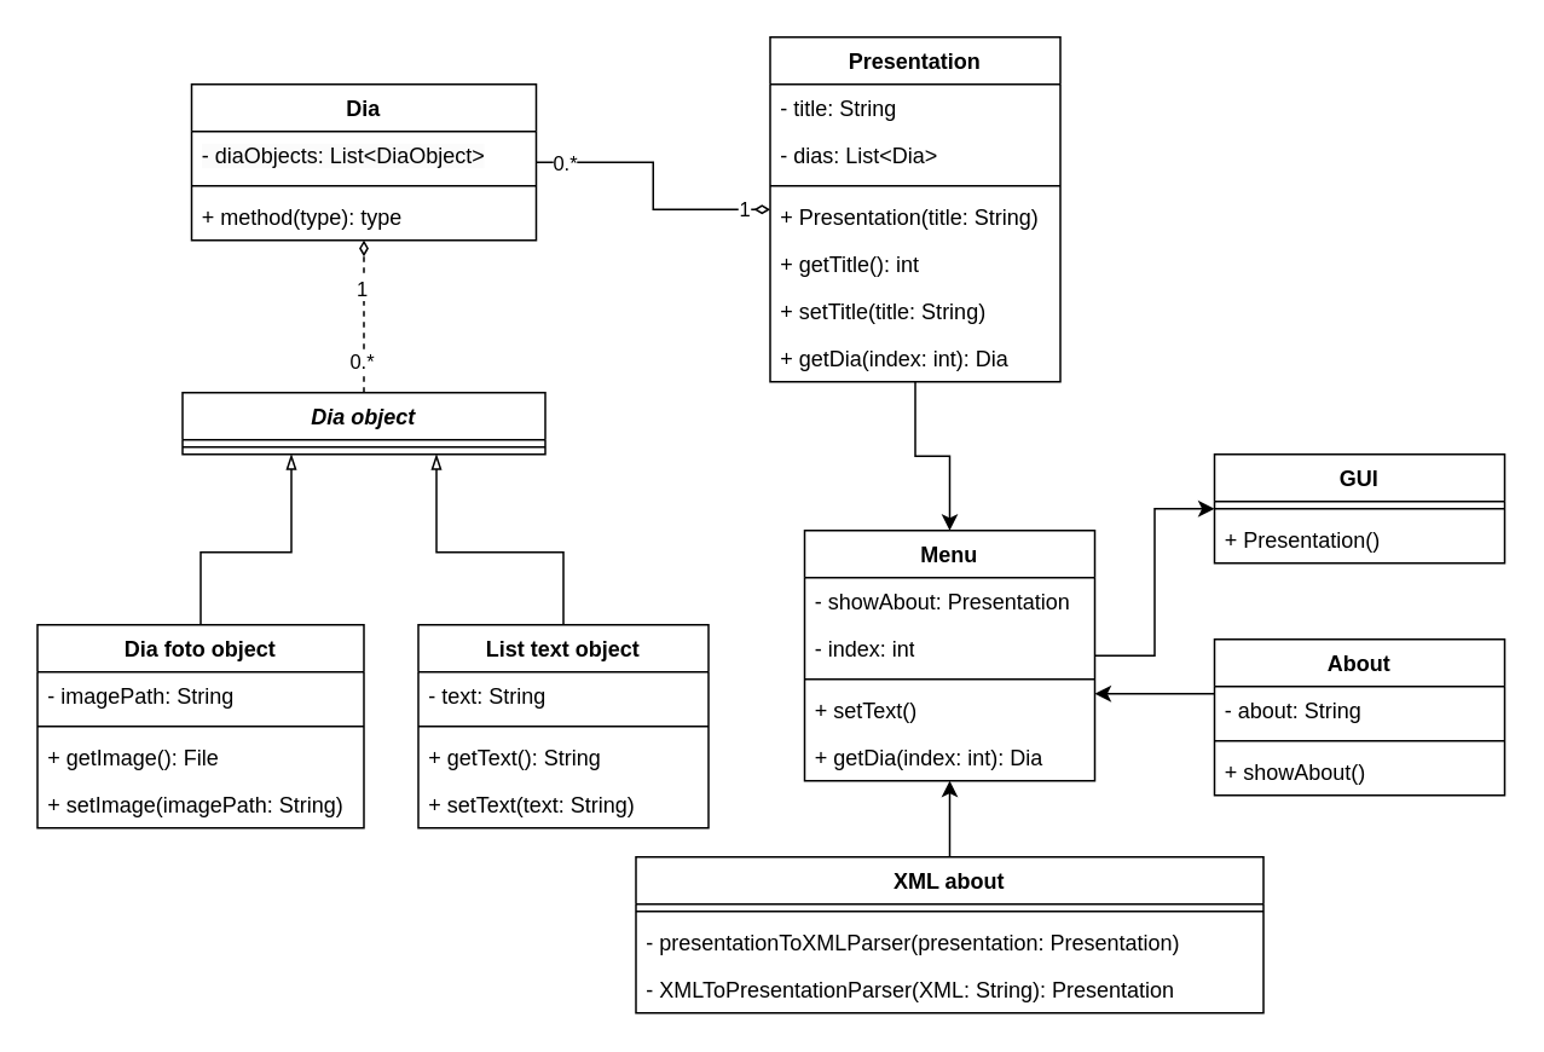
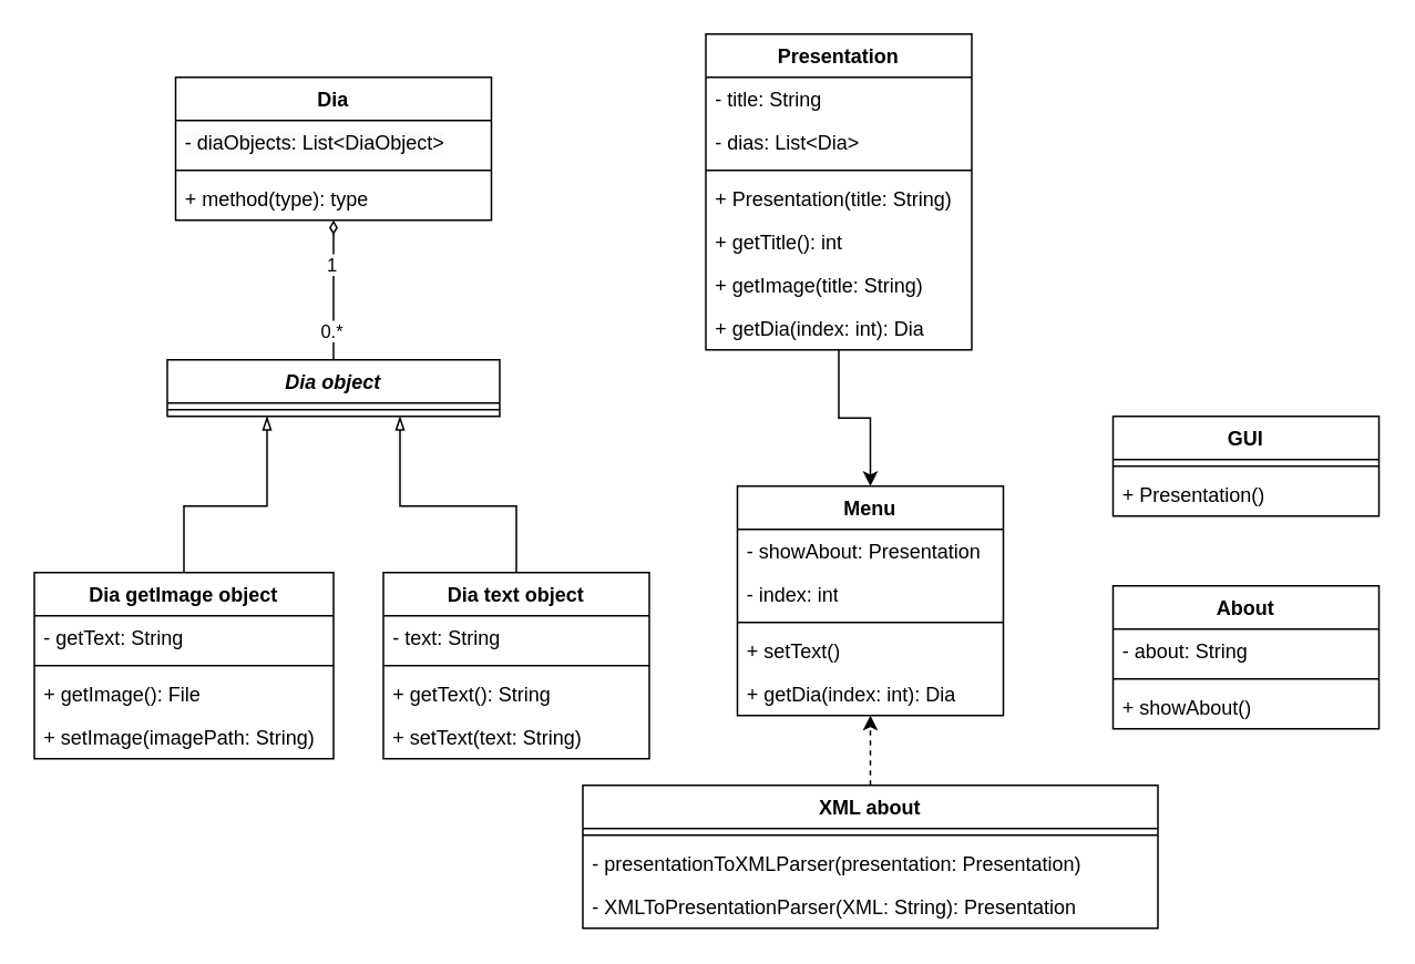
  <mxCell id="0" />
  <mxCell id="1" parent="0" />
- <mxCell id="2" style="edgeStyle=orthogonalEdgeStyle;rounded=0;orthogonalLoop=1;jettySize=auto;html=1;endArrow=diamondThin;endFill=0;targetPerimeterSpacing=0;dashed=1;" edge="1" parent="1" source="3" target="43"><mxGeometry relative="1" as="geometry"><mxPoint x="220" y="106" as="targetPoint" /></mxGeometry></mxCell>
+ <mxCell id="2" style="edgeStyle=orthogonalEdgeStyle;rounded=0;orthogonalLoop=1;jettySize=auto;html=1;endArrow=diamondThin;endFill=0;targetPerimeterSpacing=0;" edge="1" parent="1" source="3" target="43"><mxGeometry relative="1" as="geometry"><mxPoint x="220" y="106" as="targetPoint" /></mxGeometry></mxCell>
  <mxCell id="3" value="&lt;i&gt;Dia object&lt;/i&gt;" style="swimlane;fontStyle=1;align=center;verticalAlign=top;childLayout=stackLayout;horizontal=1;startSize=26;horizontalStack=0;resizeParent=1;resizeParentMax=0;resizeLast=0;collapsible=1;marginBottom=0;whiteSpace=wrap;html=1;" vertex="1" parent="1"><mxGeometry x="100" y="216" width="200" height="34" as="geometry" /></mxCell>
  <mxCell id="4" value="" style="line;strokeWidth=1;fillColor=none;align=left;verticalAlign=middle;spacingTop=-1;spacingLeft=3;spacingRight=3;rotatable=0;labelPosition=right;points=[];portConstraint=eastwest;strokeColor=inherit;" vertex="1" parent="3"><mxGeometry y="26" width="200" height="8" as="geometry" /></mxCell>
- <mxCell id="5" style="edgeStyle=orthogonalEdgeStyle;rounded=0;orthogonalLoop=1;jettySize=auto;html=1;" edge="1" parent="1" source="6" target="35"><mxGeometry relative="1" as="geometry" /></mxCell>
+ <mxCell id="5" style="edgeStyle=orthogonalEdgeStyle;rounded=0;orthogonalLoop=1;jettySize=auto;html=1;dashed=1;" edge="1" parent="1" source="6" target="35"><mxGeometry relative="1" as="geometry" /></mxCell>
  <mxCell id="6" value="XML about" style="swimlane;fontStyle=1;align=center;verticalAlign=top;childLayout=stackLayout;horizontal=1;startSize=26;horizontalStack=0;resizeParent=1;resizeParentMax=0;resizeLast=0;collapsible=1;marginBottom=0;whiteSpace=wrap;html=1;" vertex="1" parent="1"><mxGeometry x="350" y="472" width="346" height="86" as="geometry" /></mxCell>
  <mxCell id="7" value="" style="line;strokeWidth=1;fillColor=none;align=left;verticalAlign=middle;spacingTop=-1;spacingLeft=3;spacingRight=3;rotatable=0;labelPosition=right;points=[];portConstraint=eastwest;strokeColor=inherit;" vertex="1" parent="6"><mxGeometry y="26" width="346" height="8" as="geometry" /></mxCell>
  <mxCell id="8" value="- presentationToXMLParser(presentation: Presentation)" style="text;strokeColor=none;fillColor=none;align=left;verticalAlign=top;spacingLeft=4;spacingRight=4;overflow=hidden;rotatable=0;points=[[0,0.5],[1,0.5]];portConstraint=eastwest;whiteSpace=wrap;html=1;" vertex="1" parent="6"><mxGeometry y="34" width="346" height="26" as="geometry" /></mxCell>
  <mxCell id="9" value="- XMLToPresentationParser(XML: String): Presentation" style="text;strokeColor=none;fillColor=none;align=left;verticalAlign=top;spacingLeft=4;spacingRight=4;overflow=hidden;rotatable=0;points=[[0,0.5],[1,0.5]];portConstraint=eastwest;whiteSpace=wrap;html=1;" vertex="1" parent="6"><mxGeometry y="60" width="346" height="26" as="geometry" /></mxCell>
  <mxCell id="10" style="edgeStyle=orthogonalEdgeStyle;rounded=0;orthogonalLoop=1;jettySize=auto;html=1;" edge="1" parent="1" source="11" target="35"><mxGeometry relative="1" as="geometry"><mxPoint x="523" y="236" as="sourcePoint" /></mxGeometry></mxCell>
  <mxCell id="11" value="Presentation" style="swimlane;fontStyle=1;align=center;verticalAlign=top;childLayout=stackLayout;horizontal=1;startSize=26;horizontalStack=0;resizeParent=1;resizeParentMax=0;resizeLast=0;collapsible=1;marginBottom=0;whiteSpace=wrap;html=1;" vertex="1" parent="1"><mxGeometry x="424" y="20" width="160" height="190" as="geometry" /></mxCell>
  <mxCell id="12" value="- title: String" style="text;strokeColor=none;fillColor=none;align=left;verticalAlign=top;spacingLeft=4;spacingRight=4;overflow=hidden;rotatable=0;points=[[0,0.5],[1,0.5]];portConstraint=eastwest;whiteSpace=wrap;html=1;" vertex="1" parent="11"><mxGeometry y="26" width="160" height="26" as="geometry" /></mxCell>
  <mxCell id="13" value="- dias: List&amp;lt;Dia&amp;gt;" style="text;strokeColor=none;fillColor=none;align=left;verticalAlign=top;spacingLeft=4;spacingRight=4;overflow=hidden;rotatable=0;points=[[0,0.5],[1,0.5]];portConstraint=eastwest;whiteSpace=wrap;html=1;" vertex="1" parent="11"><mxGeometry y="52" width="160" height="26" as="geometry" /></mxCell>
  <mxCell id="14" value="" style="line;strokeWidth=1;fillColor=none;align=left;verticalAlign=middle;spacingTop=-1;spacingLeft=3;spacingRight=3;rotatable=0;labelPosition=right;points=[];portConstraint=eastwest;strokeColor=inherit;" vertex="1" parent="11"><mxGeometry y="78" width="160" height="8" as="geometry" /></mxCell>
  <mxCell id="15" value="+ Presentation(title: String)" style="text;strokeColor=none;fillColor=none;align=left;verticalAlign=top;spacingLeft=4;spacingRight=4;overflow=hidden;rotatable=0;points=[[0,0.5],[1,0.5]];portConstraint=eastwest;whiteSpace=wrap;html=1;" vertex="1" parent="11"><mxGeometry y="86" width="160" height="26" as="geometry" /></mxCell>
  <mxCell id="16" value="+ getTitle(): int" style="text;strokeColor=none;fillColor=none;align=left;verticalAlign=top;spacingLeft=4;spacingRight=4;overflow=hidden;rotatable=0;points=[[0,0.5],[1,0.5]];portConstraint=eastwest;whiteSpace=wrap;html=1;" vertex="1" parent="11"><mxGeometry y="112" width="160" height="26" as="geometry" /></mxCell>
- <mxCell id="17" value="+ setTitle(title: String)" style="text;strokeColor=none;fillColor=none;align=left;verticalAlign=top;spacingLeft=4;spacingRight=4;overflow=hidden;rotatable=0;points=[[0,0.5],[1,0.5]];portConstraint=eastwest;whiteSpace=wrap;html=1;" vertex="1" parent="11"><mxGeometry y="138" width="160" height="26" as="geometry" /></mxCell>
+ <mxCell id="17" value="+ getImage(title: String)" style="text;strokeColor=none;fillColor=none;align=left;verticalAlign=top;spacingLeft=4;spacingRight=4;overflow=hidden;rotatable=0;points=[[0,0.5],[1,0.5]];portConstraint=eastwest;whiteSpace=wrap;html=1;" vertex="1" parent="11"><mxGeometry y="138" width="160" height="26" as="geometry" /></mxCell>
  <mxCell id="18" value="+ getDia(index: int): Dia" style="text;strokeColor=none;fillColor=none;align=left;verticalAlign=top;spacingLeft=4;spacingRight=4;overflow=hidden;rotatable=0;points=[[0,0.5],[1,0.5]];portConstraint=eastwest;whiteSpace=wrap;html=1;" vertex="1" parent="11"><mxGeometry y="164" width="160" height="26" as="geometry" /></mxCell>
  <mxCell id="19" style="edgeStyle=orthogonalEdgeStyle;rounded=0;orthogonalLoop=1;jettySize=auto;html=1;endArrow=blockThin;endFill=0;" edge="1" parent="1" source="20" target="3"><mxGeometry relative="1" as="geometry"><Array as="points"><mxPoint x="110" y="304" /><mxPoint x="160" y="304" /></Array></mxGeometry></mxCell>
- <mxCell id="20" value="Dia foto object" style="swimlane;fontStyle=1;align=center;verticalAlign=top;childLayout=stackLayout;horizontal=1;startSize=26;horizontalStack=0;resizeParent=1;resizeParentMax=0;resizeLast=0;collapsible=1;marginBottom=0;whiteSpace=wrap;html=1;" vertex="1" parent="1"><mxGeometry x="20" y="344" width="180" height="112" as="geometry" /></mxCell>
- <mxCell id="21" value="- imagePath: String" style="text;strokeColor=none;fillColor=none;align=left;verticalAlign=top;spacingLeft=4;spacingRight=4;overflow=hidden;rotatable=0;points=[[0,0.5],[1,0.5]];portConstraint=eastwest;whiteSpace=wrap;html=1;" vertex="1" parent="20"><mxGeometry y="26" width="180" height="26" as="geometry" /></mxCell>
+ <mxCell id="20" value="Dia getImage object" style="swimlane;fontStyle=1;align=center;verticalAlign=top;childLayout=stackLayout;horizontal=1;startSize=26;horizontalStack=0;resizeParent=1;resizeParentMax=0;resizeLast=0;collapsible=1;marginBottom=0;whiteSpace=wrap;html=1;" vertex="1" parent="1"><mxGeometry x="20" y="344" width="180" height="112" as="geometry" /></mxCell>
+ <mxCell id="21" value="- getText: String" style="text;strokeColor=none;fillColor=none;align=left;verticalAlign=top;spacingLeft=4;spacingRight=4;overflow=hidden;rotatable=0;points=[[0,0.5],[1,0.5]];portConstraint=eastwest;whiteSpace=wrap;html=1;" vertex="1" parent="20"><mxGeometry y="26" width="180" height="26" as="geometry" /></mxCell>
  <mxCell id="22" value="" style="line;strokeWidth=1;fillColor=none;align=left;verticalAlign=middle;spacingTop=-1;spacingLeft=3;spacingRight=3;rotatable=0;labelPosition=right;points=[];portConstraint=eastwest;strokeColor=inherit;" vertex="1" parent="20"><mxGeometry y="52" width="180" height="8" as="geometry" /></mxCell>
  <mxCell id="23" value="+ getImage(): File" style="text;strokeColor=none;fillColor=none;align=left;verticalAlign=top;spacingLeft=4;spacingRight=4;overflow=hidden;rotatable=0;points=[[0,0.5],[1,0.5]];portConstraint=eastwest;whiteSpace=wrap;html=1;" vertex="1" parent="20"><mxGeometry y="60" width="180" height="26" as="geometry" /></mxCell>
  <mxCell id="24" value="+ setImage(imagePath: String)" style="text;strokeColor=none;fillColor=none;align=left;verticalAlign=top;spacingLeft=4;spacingRight=4;overflow=hidden;rotatable=0;points=[[0,0.5],[1,0.5]];portConstraint=eastwest;whiteSpace=wrap;html=1;" vertex="1" parent="20"><mxGeometry y="86" width="180" height="26" as="geometry" /></mxCell>
  <mxCell id="25" style="edgeStyle=orthogonalEdgeStyle;rounded=0;orthogonalLoop=1;jettySize=auto;html=1;endArrow=blockThin;endFill=0;" edge="1" parent="1" source="26" target="3"><mxGeometry relative="1" as="geometry"><Array as="points"><mxPoint x="310" y="304" /><mxPoint x="240" y="304" /></Array></mxGeometry></mxCell>
- <mxCell id="26" value="List text object" style="swimlane;fontStyle=1;align=center;verticalAlign=top;childLayout=stackLayout;horizontal=1;startSize=26;horizontalStack=0;resizeParent=1;resizeParentMax=0;resizeLast=0;collapsible=1;marginBottom=0;whiteSpace=wrap;html=1;" vertex="1" parent="1"><mxGeometry x="230" y="344" width="160" height="112" as="geometry" /></mxCell>
+ <mxCell id="26" value="Dia text object" style="swimlane;fontStyle=1;align=center;verticalAlign=top;childLayout=stackLayout;horizontal=1;startSize=26;horizontalStack=0;resizeParent=1;resizeParentMax=0;resizeLast=0;collapsible=1;marginBottom=0;whiteSpace=wrap;html=1;" vertex="1" parent="1"><mxGeometry x="230" y="344" width="160" height="112" as="geometry" /></mxCell>
  <mxCell id="27" value="- text: String" style="text;strokeColor=none;fillColor=none;align=left;verticalAlign=top;spacingLeft=4;spacingRight=4;overflow=hidden;rotatable=0;points=[[0,0.5],[1,0.5]];portConstraint=eastwest;whiteSpace=wrap;html=1;" vertex="1" parent="26"><mxGeometry y="26" width="160" height="26" as="geometry" /></mxCell>
  <mxCell id="28" value="" style="line;strokeWidth=1;fillColor=none;align=left;verticalAlign=middle;spacingTop=-1;spacingLeft=3;spacingRight=3;rotatable=0;labelPosition=right;points=[];portConstraint=eastwest;strokeColor=inherit;" vertex="1" parent="26"><mxGeometry y="52" width="160" height="8" as="geometry" /></mxCell>
  <mxCell id="29" value="+ getText(): String" style="text;strokeColor=none;fillColor=none;align=left;verticalAlign=top;spacingLeft=4;spacingRight=4;overflow=hidden;rotatable=0;points=[[0,0.5],[1,0.5]];portConstraint=eastwest;whiteSpace=wrap;html=1;" vertex="1" parent="26"><mxGeometry y="60" width="160" height="26" as="geometry" /></mxCell>
  <mxCell id="30" value="+ setText(text: String)" style="text;strokeColor=none;fillColor=none;align=left;verticalAlign=top;spacingLeft=4;spacingRight=4;overflow=hidden;rotatable=0;points=[[0,0.5],[1,0.5]];portConstraint=eastwest;whiteSpace=wrap;html=1;" vertex="1" parent="26"><mxGeometry y="86" width="160" height="26" as="geometry" /></mxCell>
  <mxCell id="31" value="GUI" style="swimlane;fontStyle=1;align=center;verticalAlign=top;childLayout=stackLayout;horizontal=1;startSize=26;horizontalStack=0;resizeParent=1;resizeParentMax=0;resizeLast=0;collapsible=1;marginBottom=0;whiteSpace=wrap;html=1;" vertex="1" parent="1"><mxGeometry x="669" y="250" width="160" height="60" as="geometry" /></mxCell>
  <mxCell id="32" value="" style="line;strokeWidth=1;fillColor=none;align=left;verticalAlign=middle;spacingTop=-1;spacingLeft=3;spacingRight=3;rotatable=0;labelPosition=right;points=[];portConstraint=eastwest;strokeColor=inherit;" vertex="1" parent="31"><mxGeometry y="26" width="160" height="8" as="geometry" /></mxCell>
  <mxCell id="33" value="+ Presentation()" style="text;strokeColor=none;fillColor=none;align=left;verticalAlign=top;spacingLeft=4;spacingRight=4;overflow=hidden;rotatable=0;points=[[0,0.5],[1,0.5]];portConstraint=eastwest;whiteSpace=wrap;html=1;" vertex="1" parent="31"><mxGeometry y="34" width="160" height="26" as="geometry" /></mxCell>
- <mxCell id="34" style="edgeStyle=orthogonalEdgeStyle;rounded=0;orthogonalLoop=1;jettySize=auto;html=1;" edge="1" parent="1" source="35" target="31"><mxGeometry relative="1" as="geometry" /></mxCell>
  <mxCell id="35" value="Menu&lt;br&gt;" style="swimlane;fontStyle=1;align=center;verticalAlign=top;childLayout=stackLayout;horizontal=1;startSize=26;horizontalStack=0;resizeParent=1;resizeParentMax=0;resizeLast=0;collapsible=1;marginBottom=0;whiteSpace=wrap;html=1;" vertex="1" parent="1"><mxGeometry x="443" y="292" width="160" height="138" as="geometry" /></mxCell>
  <mxCell id="36" value="- showAbout: Presentation" style="text;strokeColor=none;fillColor=none;align=left;verticalAlign=top;spacingLeft=4;spacingRight=4;overflow=hidden;rotatable=0;points=[[0,0.5],[1,0.5]];portConstraint=eastwest;whiteSpace=wrap;html=1;" vertex="1" parent="35"><mxGeometry y="26" width="160" height="26" as="geometry" /></mxCell>
  <mxCell id="37" value="- index: int" style="text;strokeColor=none;fillColor=none;align=left;verticalAlign=top;spacingLeft=4;spacingRight=4;overflow=hidden;rotatable=0;points=[[0,0.5],[1,0.5]];portConstraint=eastwest;whiteSpace=wrap;html=1;" vertex="1" parent="35"><mxGeometry y="52" width="160" height="26" as="geometry" /></mxCell>
  <mxCell id="38" value="" style="line;strokeWidth=1;fillColor=none;align=left;verticalAlign=middle;spacingTop=-1;spacingLeft=3;spacingRight=3;rotatable=0;labelPosition=right;points=[];portConstraint=eastwest;strokeColor=inherit;" vertex="1" parent="35"><mxGeometry y="78" width="160" height="8" as="geometry" /></mxCell>
  <mxCell id="39" value="+ setText()" style="text;strokeColor=none;fillColor=none;align=left;verticalAlign=top;spacingLeft=4;spacingRight=4;overflow=hidden;rotatable=0;points=[[0,0.5],[1,0.5]];portConstraint=eastwest;whiteSpace=wrap;html=1;" vertex="1" parent="35"><mxGeometry y="86" width="160" height="26" as="geometry" /></mxCell>
  <mxCell id="40" value="+ getDia(index: int): Dia" style="text;strokeColor=none;fillColor=none;align=left;verticalAlign=top;spacingLeft=4;spacingRight=4;overflow=hidden;rotatable=0;points=[[0,0.5],[1,0.5]];portConstraint=eastwest;whiteSpace=wrap;html=1;" vertex="1" parent="35"><mxGeometry y="112" width="160" height="26" as="geometry" /></mxCell>
- <mxCell id="41" value="1" style="edgeStyle=orthogonalEdgeStyle;rounded=0;orthogonalLoop=1;jettySize=auto;html=1;endArrow=diamondThin;endFill=0;" edge="1" parent="1" source="43" target="11"><mxGeometry x="0.819" relative="1" as="geometry"><mxPoint as="offset" /></mxGeometry></mxCell>
- <mxCell id="42" value="0.*" style="edgeLabel;html=1;align=center;verticalAlign=middle;resizable=0;points=[];" vertex="1" connectable="0" parent="41"><mxGeometry x="0.742" y="1" relative="1" as="geometry"><mxPoint x="-94" y="-25" as="offset" /></mxGeometry></mxCell>
  <mxCell id="43" value="Dia" style="swimlane;fontStyle=1;align=center;verticalAlign=top;childLayout=stackLayout;horizontal=1;startSize=26;horizontalStack=0;resizeParent=1;resizeParentMax=0;resizeLast=0;collapsible=1;marginBottom=0;whiteSpace=wrap;html=1;" vertex="1" parent="1"><mxGeometry x="105" y="46" width="190" height="86" as="geometry" /></mxCell>
  <mxCell id="44" value="&lt;span style=&quot;color: rgb(0, 0, 0); font-family: Helvetica; font-size: 12px; font-style: normal; font-variant-ligatures: normal; font-variant-caps: normal; font-weight: 400; letter-spacing: normal; orphans: 2; text-align: left; text-indent: 0px; text-transform: none; widows: 2; word-spacing: 0px; -webkit-text-stroke-width: 0px; background-color: rgb(251, 251, 251); text-decoration-thickness: initial; text-decoration-style: initial; text-decoration-color: initial; float: none; display: inline !important;&quot;&gt;- diaObjects: List&amp;lt;DiaObject&amp;gt;&lt;/span&gt;" style="text;strokeColor=none;fillColor=none;align=left;verticalAlign=top;spacingLeft=4;spacingRight=4;overflow=hidden;rotatable=0;points=[[0,0.5],[1,0.5]];portConstraint=eastwest;whiteSpace=wrap;html=1;" vertex="1" parent="43"><mxGeometry y="26" width="190" height="26" as="geometry" /></mxCell>
  <mxCell id="45" value="" style="line;strokeWidth=1;fillColor=none;align=left;verticalAlign=middle;spacingTop=-1;spacingLeft=3;spacingRight=3;rotatable=0;labelPosition=right;points=[];portConstraint=eastwest;strokeColor=inherit;" vertex="1" parent="43"><mxGeometry y="52" width="190" height="8" as="geometry" /></mxCell>
  <mxCell id="46" value="+ method(type): type" style="text;strokeColor=none;fillColor=none;align=left;verticalAlign=top;spacingLeft=4;spacingRight=4;overflow=hidden;rotatable=0;points=[[0,0.5],[1,0.5]];portConstraint=eastwest;whiteSpace=wrap;html=1;" vertex="1" parent="43"><mxGeometry y="60" width="190" height="26" as="geometry" /></mxCell>
- <mxCell id="47" style="edgeStyle=orthogonalEdgeStyle;rounded=0;orthogonalLoop=1;jettySize=auto;html=1;" edge="1" parent="1" source="48" target="35"><mxGeometry relative="1" as="geometry"><Array as="points"><mxPoint x="629" y="382" /><mxPoint x="629" y="382" /></Array></mxGeometry></mxCell>
  <mxCell id="48" value="About" style="swimlane;fontStyle=1;align=center;verticalAlign=top;childLayout=stackLayout;horizontal=1;startSize=26;horizontalStack=0;resizeParent=1;resizeParentMax=0;resizeLast=0;collapsible=1;marginBottom=0;whiteSpace=wrap;html=1;" vertex="1" parent="1"><mxGeometry x="669" y="352" width="160" height="86" as="geometry" /></mxCell>
  <mxCell id="49" value="- about: String" style="text;strokeColor=none;fillColor=none;align=left;verticalAlign=top;spacingLeft=4;spacingRight=4;overflow=hidden;rotatable=0;points=[[0,0.5],[1,0.5]];portConstraint=eastwest;whiteSpace=wrap;html=1;" vertex="1" parent="48"><mxGeometry y="26" width="160" height="26" as="geometry" /></mxCell>
  <mxCell id="50" value="" style="line;strokeWidth=1;fillColor=none;align=left;verticalAlign=middle;spacingTop=-1;spacingLeft=3;spacingRight=3;rotatable=0;labelPosition=right;points=[];portConstraint=eastwest;strokeColor=inherit;" vertex="1" parent="48"><mxGeometry y="52" width="160" height="8" as="geometry" /></mxCell>
  <mxCell id="51" value="+ showAbout()" style="text;strokeColor=none;fillColor=none;align=left;verticalAlign=top;spacingLeft=4;spacingRight=4;overflow=hidden;rotatable=0;points=[[0,0.5],[1,0.5]];portConstraint=eastwest;whiteSpace=wrap;html=1;" vertex="1" parent="48"><mxGeometry y="60" width="160" height="26" as="geometry" /></mxCell>
  <mxCell id="52" value="0.*" style="edgeLabel;html=1;align=center;verticalAlign=middle;resizable=0;points=[];" vertex="1" connectable="0" parent="1"><mxGeometry x="320" y="126" as="geometry"><mxPoint x="-122" y="72" as="offset" /></mxGeometry></mxCell>
  <mxCell id="53" value="1" style="edgeLabel;html=1;align=center;verticalAlign=middle;resizable=0;points=[];" vertex="1" connectable="0" parent="1"><mxGeometry x="320" y="86" as="geometry"><mxPoint x="-122" y="72" as="offset" /></mxGeometry></mxCell>
